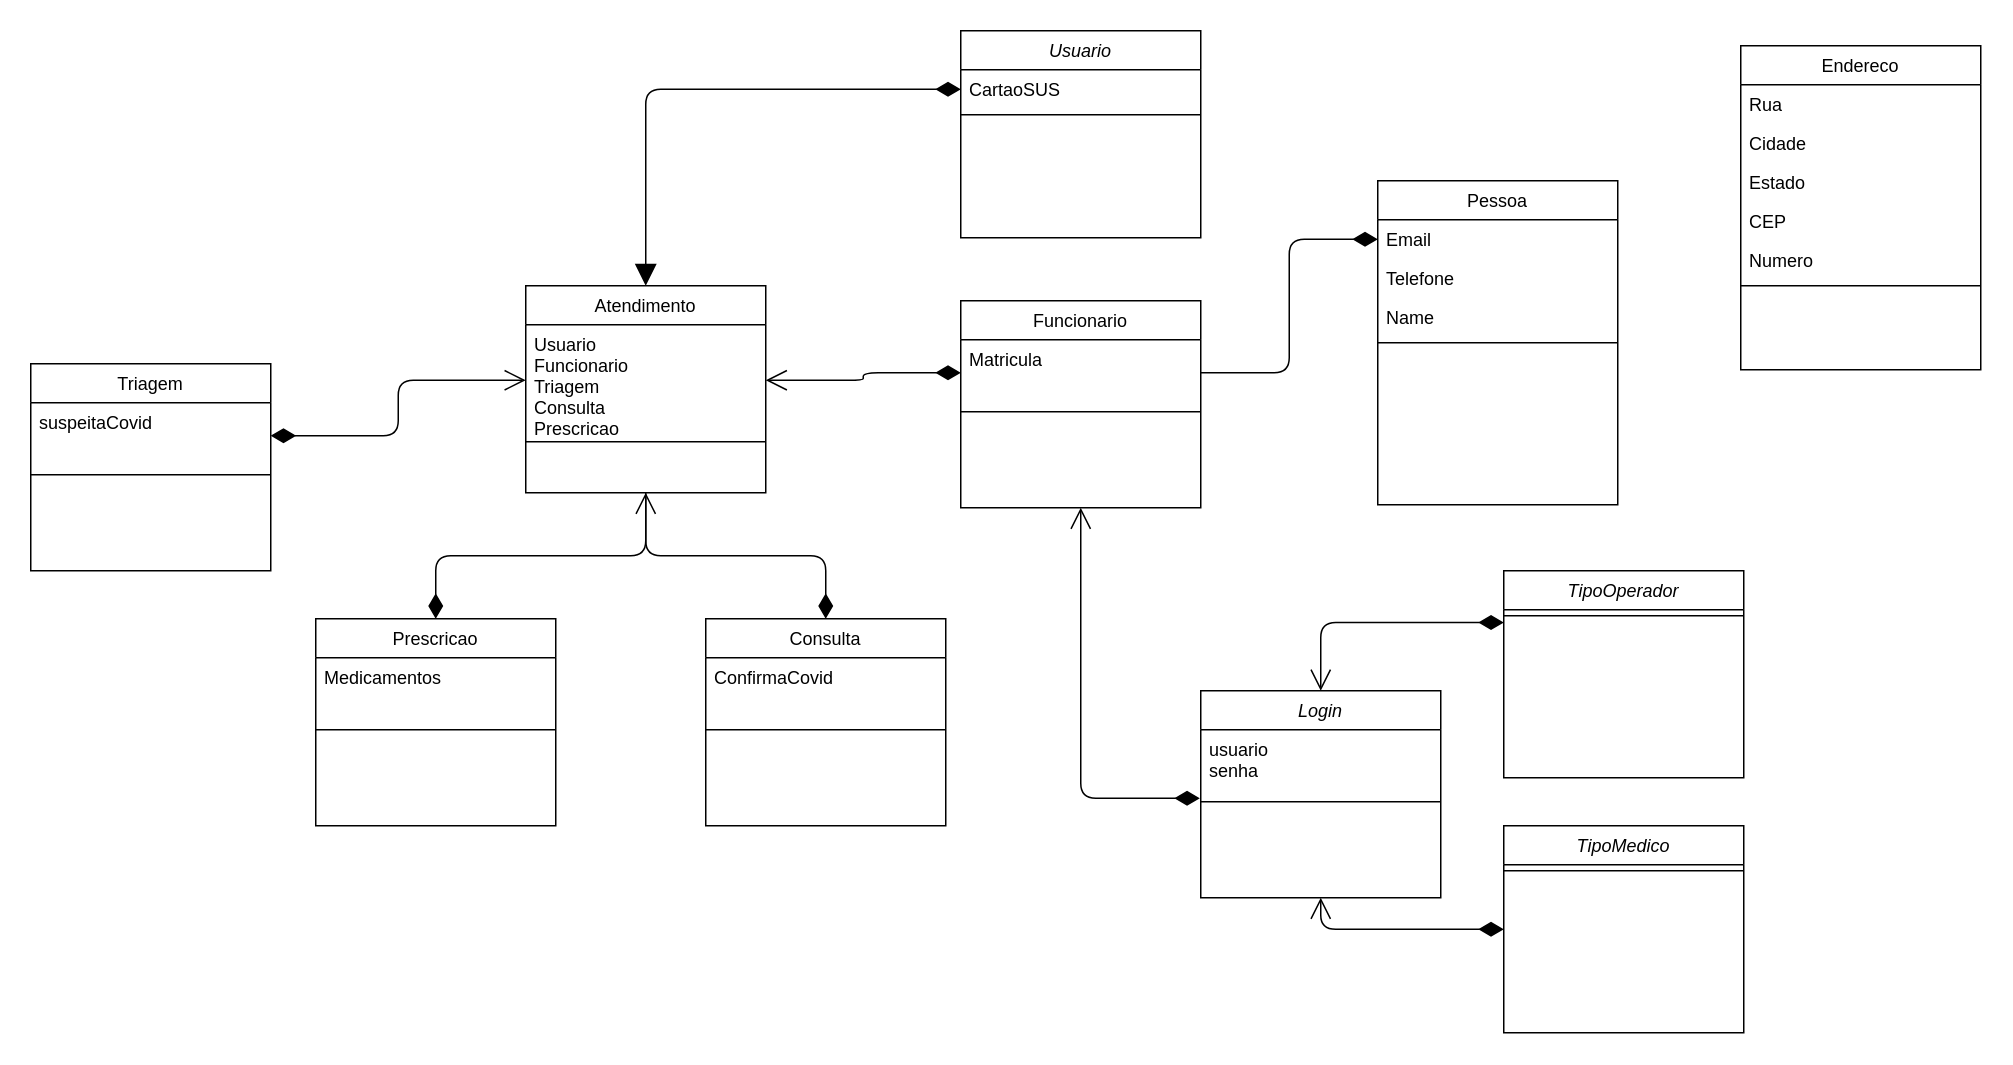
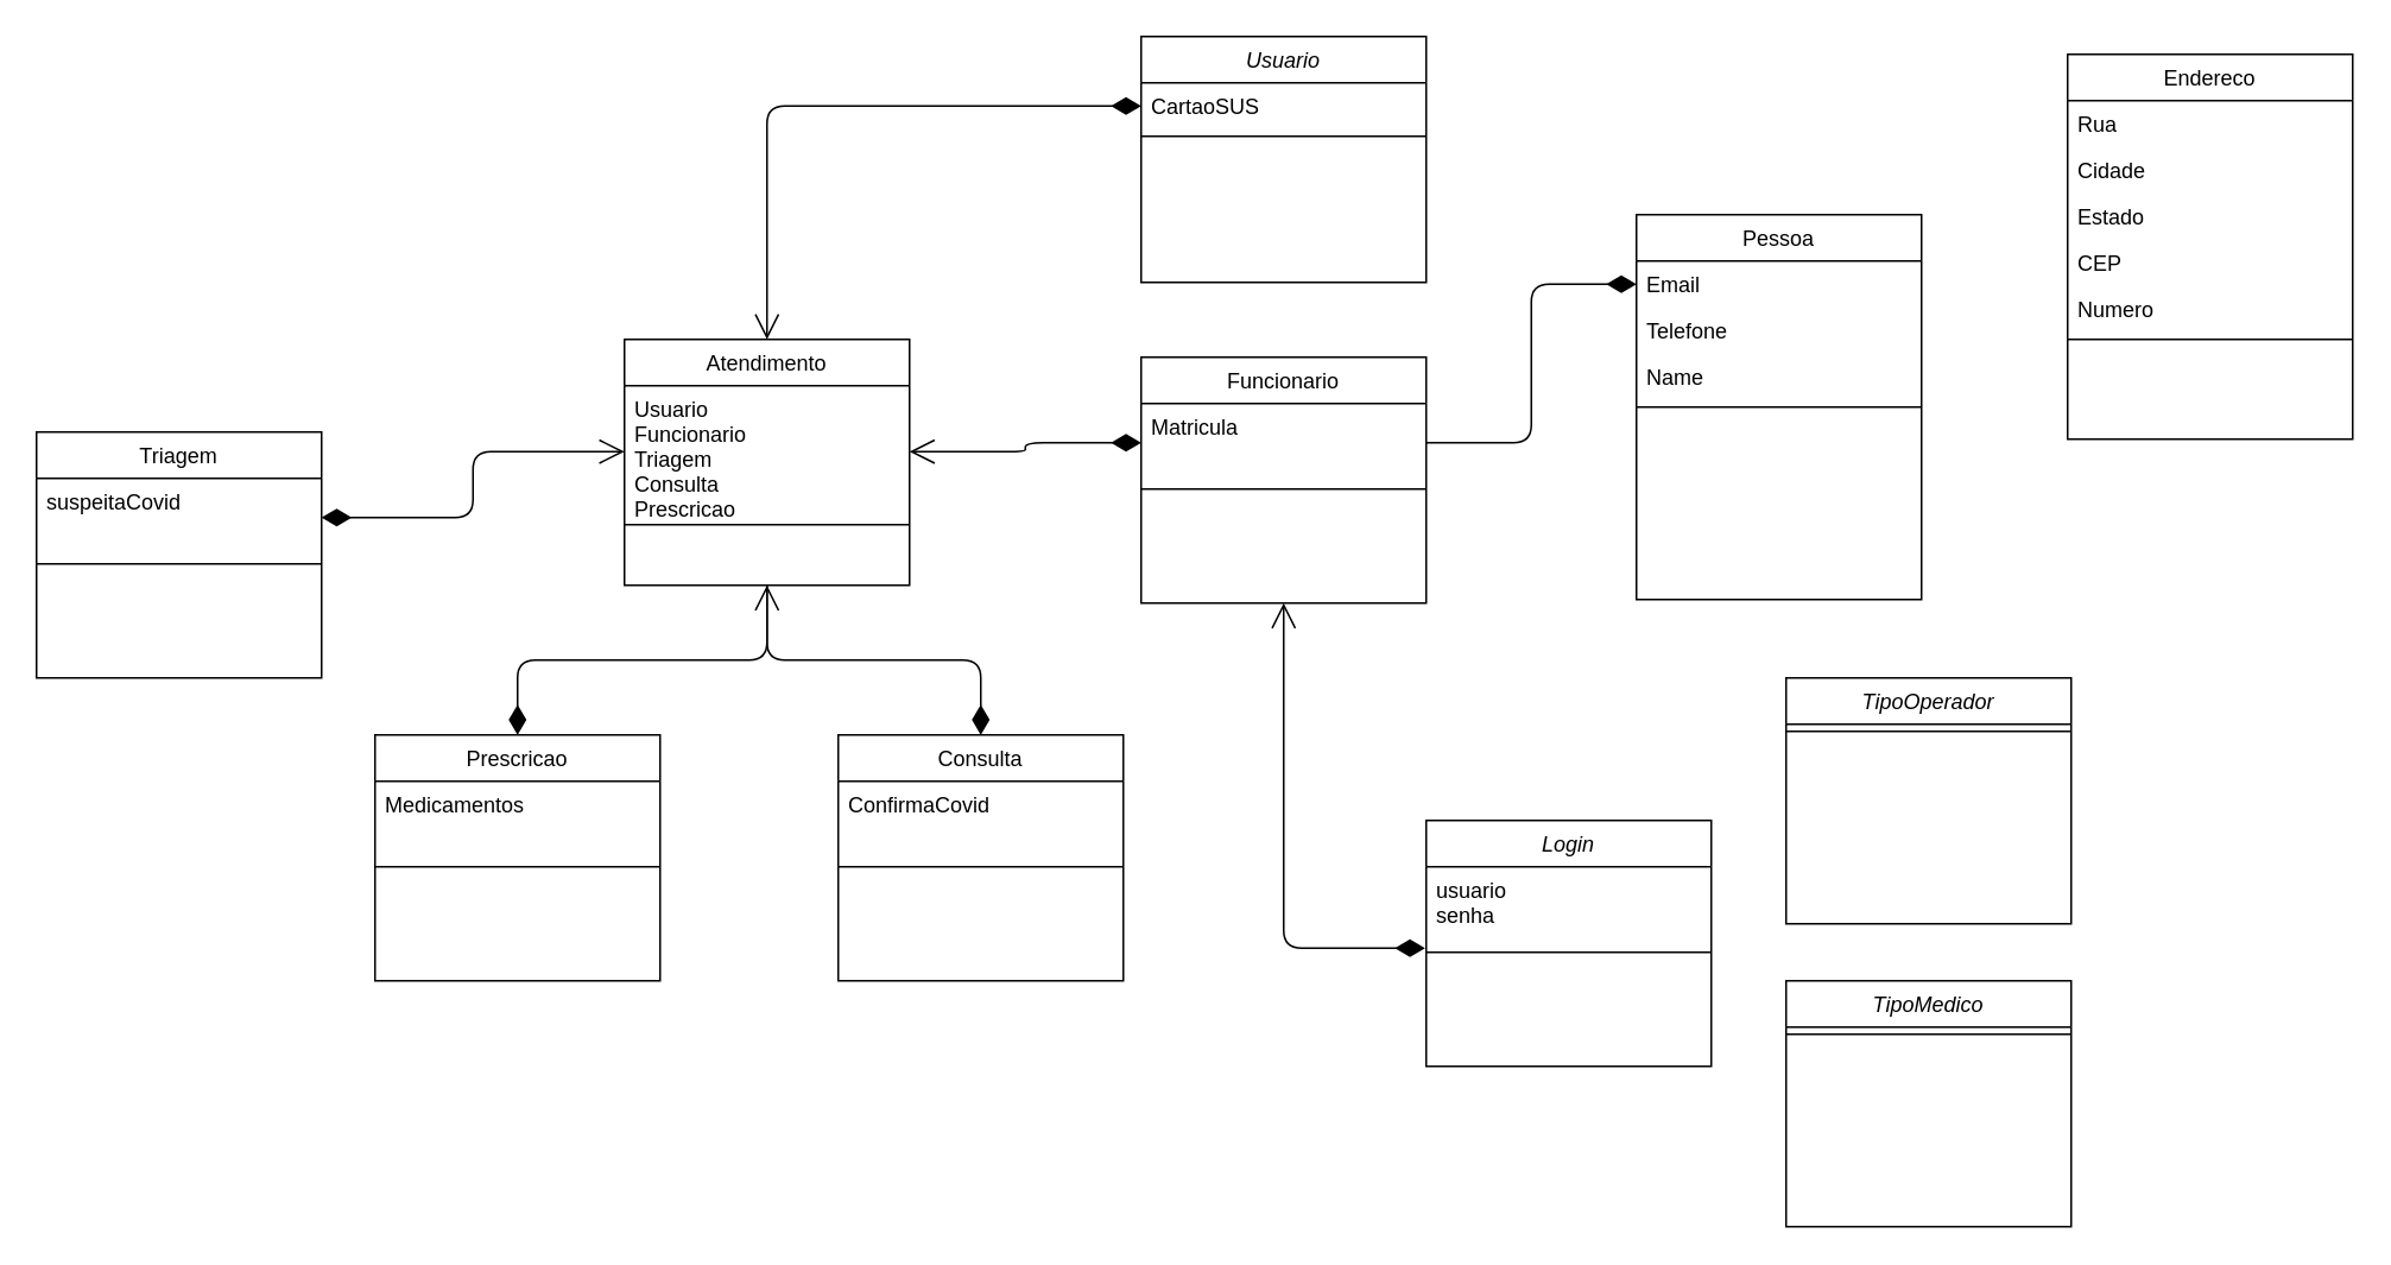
  <mxCell id="0" />
  <mxCell id="1" parent="0" />
  <mxCell id="2" value="Pessoa" style="swimlane;fontStyle=0;align=center;verticalAlign=top;childLayout=stackLayout;horizontal=1;startSize=26;horizontalStack=0;resizeParent=1;resizeLast=0;collapsible=1;marginBottom=0;rounded=0;shadow=0;strokeWidth=1;" parent="1" vertex="1"><mxGeometry x="918" y="120" width="160" height="216" as="geometry"><mxRectangle x="550" y="140" width="160" height="26" as="alternateBounds" /></mxGeometry></mxCell>
  <mxCell id="3" value="Email" style="text;align=left;verticalAlign=top;spacingLeft=4;spacingRight=4;overflow=hidden;rotatable=0;points=[[0,0.5],[1,0.5]];portConstraint=eastwest;rounded=0;shadow=0;html=0;" vertex="1" parent="2"><mxGeometry y="26" width="160" height="26" as="geometry" /></mxCell>
  <mxCell id="4" value="Telefone" style="text;align=left;verticalAlign=top;spacingLeft=4;spacingRight=4;overflow=hidden;rotatable=0;points=[[0,0.5],[1,0.5]];portConstraint=eastwest;rounded=0;shadow=0;html=0;" vertex="1" parent="2"><mxGeometry y="52" width="160" height="26" as="geometry" /></mxCell>
  <mxCell id="5" value="Name" style="text;align=left;verticalAlign=top;spacingLeft=4;spacingRight=4;overflow=hidden;rotatable=0;points=[[0,0.5],[1,0.5]];portConstraint=eastwest;" vertex="1" parent="2"><mxGeometry y="78" width="160" height="26" as="geometry" /></mxCell>
  <mxCell id="6" value="" style="line;html=1;strokeWidth=1;align=left;verticalAlign=middle;spacingTop=-1;spacingLeft=3;spacingRight=3;rotatable=0;labelPosition=right;points=[];portConstraint=eastwest;" parent="2" vertex="1"><mxGeometry y="104" width="160" height="8" as="geometry" /></mxCell>
  <mxCell id="7" value="Usuario" style="swimlane;fontStyle=2;align=center;verticalAlign=top;childLayout=stackLayout;horizontal=1;startSize=26;horizontalStack=0;resizeParent=1;resizeLast=0;collapsible=1;marginBottom=0;rounded=0;shadow=0;strokeWidth=1;" parent="1" vertex="1"><mxGeometry x="640" y="20" width="160" height="138" as="geometry"><mxRectangle x="230" y="140" width="160" height="26" as="alternateBounds" /></mxGeometry></mxCell>
  <mxCell id="8" value="CartaoSUS" style="text;align=left;verticalAlign=top;spacingLeft=4;spacingRight=4;overflow=hidden;rotatable=0;points=[[0,0.5],[1,0.5]];portConstraint=eastwest;" parent="7" vertex="1"><mxGeometry y="26" width="160" height="26" as="geometry" /></mxCell>
  <mxCell id="9" value="" style="line;html=1;strokeWidth=1;align=left;verticalAlign=middle;spacingTop=-1;spacingLeft=3;spacingRight=3;rotatable=0;labelPosition=right;points=[];portConstraint=eastwest;" parent="7" vertex="1"><mxGeometry y="52" width="160" height="8" as="geometry" /></mxCell>
  <mxCell id="10" value="Funcionario" style="swimlane;fontStyle=0;align=center;verticalAlign=top;childLayout=stackLayout;horizontal=1;startSize=26;horizontalStack=0;resizeParent=1;resizeLast=0;collapsible=1;marginBottom=0;rounded=0;shadow=0;strokeWidth=1;" parent="1" vertex="1"><mxGeometry x="640" y="200" width="160" height="138" as="geometry"><mxRectangle x="130" y="380" width="160" height="26" as="alternateBounds" /></mxGeometry></mxCell>
  <mxCell id="11" value="Matricula" style="text;align=left;verticalAlign=top;spacingLeft=4;spacingRight=4;overflow=hidden;rotatable=0;points=[[0,0.5],[1,0.5]];portConstraint=eastwest;" parent="10" vertex="1"><mxGeometry y="26" width="160" height="44" as="geometry" /></mxCell>
  <mxCell id="12" value="" style="line;html=1;strokeWidth=1;align=left;verticalAlign=middle;spacingTop=-1;spacingLeft=3;spacingRight=3;rotatable=0;labelPosition=right;points=[];portConstraint=eastwest;" parent="10" vertex="1"><mxGeometry y="70" width="160" height="8" as="geometry" /></mxCell>
  <mxCell id="13" value="" style="endArrow=none;html=1;endSize=12;startArrow=diamondThin;startSize=14;startFill=1;edgeStyle=orthogonalEdgeStyle;align=left;verticalAlign=bottom;entryX=1;entryY=0.5;entryDx=0;entryDy=0;exitX=0;exitY=0.5;exitDx=0;exitDy=0;" edge="1" parent="1" source="3" target="11"><mxGeometry x="-1" y="3" relative="1" as="geometry"><mxPoint x="860" y="170" as="sourcePoint" /><mxPoint x="811.28" y="45.042" as="targetPoint" /></mxGeometry></mxCell>
  <mxCell id="14" value="" style="endArrow=open;html=1;endSize=12;startArrow=diamondThin;startSize=14;startFill=1;edgeStyle=orthogonalEdgeStyle;align=left;verticalAlign=bottom;entryX=1;entryY=0.5;entryDx=0;entryDy=0;exitX=0;exitY=0.5;exitDx=0;exitDy=0;" edge="1" parent="1" source="11" target="22"><mxGeometry x="-1" y="3" relative="1" as="geometry"><mxPoint x="928" y="169" as="sourcePoint" /><mxPoint x="810" y="258" as="targetPoint" /></mxGeometry></mxCell>
- <mxCell id="15" value="" style="endArrow=block;html=1;endSize=12;startArrow=diamondThin;startSize=14;startFill=1;edgeStyle=orthogonalEdgeStyle;align=left;verticalAlign=bottom;entryX=0.5;entryY=0;entryDx=0;entryDy=0;exitX=0;exitY=0.5;exitDx=0;exitDy=0;" edge="1" parent="1" source="8" target="21"><mxGeometry x="-1" y="3" relative="1" as="geometry"><mxPoint x="650" y="258" as="sourcePoint" /><mxPoint x="580" y="533" as="targetPoint" /></mxGeometry></mxCell>
- <mxCell id="16" value="" style="endArrow=open;html=1;endSize=12;startArrow=diamondThin;startSize=14;startFill=1;edgeStyle=orthogonalEdgeStyle;align=left;verticalAlign=bottom;entryX=0.5;entryY=0;entryDx=0;entryDy=0;exitX=0;exitY=0.25;exitDx=0;exitDy=0;" edge="1" parent="1" source="33" target="37"><mxGeometry x="-1" y="3" relative="1" as="geometry"><mxPoint x="810" y="518" as="sourcePoint" /><mxPoint x="692" y="313.5" as="targetPoint" /></mxGeometry></mxCell>
- <mxCell id="17" value="" style="endArrow=open;html=1;endSize=12;startArrow=diamondThin;startSize=14;startFill=1;edgeStyle=orthogonalEdgeStyle;align=left;verticalAlign=bottom;entryX=0.5;entryY=1;entryDx=0;entryDy=0;exitX=0;exitY=0.5;exitDx=0;exitDy=0;" edge="1" parent="1" source="35" target="37"><mxGeometry x="-1" y="3" relative="1" as="geometry"><mxPoint x="1012" y="424.5" as="sourcePoint" /><mxPoint x="890" y="470" as="targetPoint" /></mxGeometry></mxCell>
+ <mxCell id="15" value="" style="endArrow=open;html=1;endSize=12;startArrow=diamondThin;startSize=14;startFill=1;edgeStyle=orthogonalEdgeStyle;align=left;verticalAlign=bottom;entryX=0.5;entryY=0;entryDx=0;entryDy=0;exitX=0;exitY=0.5;exitDx=0;exitDy=0;" edge="1" parent="1" source="8" target="21"><mxGeometry x="-1" y="3" relative="1" as="geometry"><mxPoint x="650" y="258" as="sourcePoint" /><mxPoint x="580" y="533" as="targetPoint" /></mxGeometry></mxCell>
  <mxCell id="18" value="" style="endArrow=none;html=1;endSize=12;startArrow=diamondThin;startSize=14;startFill=1;edgeStyle=orthogonalEdgeStyle;align=left;verticalAlign=bottom;entryX=0.5;entryY=1;entryDx=0;entryDy=0;exitX=0.5;exitY=0;exitDx=0;exitDy=0;" edge="1" parent="1" source="27" target="21"><mxGeometry x="-1" y="3" relative="1" as="geometry"><mxPoint x="650" y="258" as="sourcePoint" /><mxPoint x="580" y="533" as="targetPoint" /></mxGeometry></mxCell>
  <mxCell id="19" value="" style="endArrow=open;html=1;endSize=12;startArrow=diamondThin;startSize=14;startFill=1;edgeStyle=orthogonalEdgeStyle;align=left;verticalAlign=bottom;entryX=0.5;entryY=1;entryDx=0;entryDy=0;exitX=0.5;exitY=0;exitDx=0;exitDy=0;" edge="1" parent="1" source="24" target="21"><mxGeometry x="-1" y="3" relative="1" as="geometry"><mxPoint x="620" y="720" as="sourcePoint" /><mxPoint x="500" y="608" as="targetPoint" /></mxGeometry></mxCell>
  <mxCell id="20" value="" style="endArrow=open;html=1;endSize=12;startArrow=diamondThin;startSize=14;startFill=1;edgeStyle=orthogonalEdgeStyle;align=left;verticalAlign=bottom;entryX=0;entryY=0.5;entryDx=0;entryDy=0;exitX=1;exitY=0.5;exitDx=0;exitDy=0;" edge="1" parent="1" source="31" target="22"><mxGeometry x="-1" y="3" relative="1" as="geometry"><mxPoint x="620" y="720" as="sourcePoint" /><mxPoint x="500" y="608" as="targetPoint" /></mxGeometry></mxCell>
  <mxCell id="21" value="Atendimento" style="swimlane;fontStyle=0;align=center;verticalAlign=top;childLayout=stackLayout;horizontal=1;startSize=26;horizontalStack=0;resizeParent=1;resizeLast=0;collapsible=1;marginBottom=0;rounded=0;shadow=0;strokeWidth=1;" vertex="1" parent="1"><mxGeometry x="350" y="190" width="160" height="138" as="geometry"><mxRectangle x="130" y="380" width="160" height="26" as="alternateBounds" /></mxGeometry></mxCell>
  <mxCell id="22" value="Usuario&#10;Funcionario&#10;Triagem&#10;Consulta&#10;Prescricao" style="text;align=left;verticalAlign=top;spacingLeft=4;spacingRight=4;overflow=hidden;rotatable=0;points=[[0,0.5],[1,0.5]];portConstraint=eastwest;" vertex="1" parent="21"><mxGeometry y="26" width="160" height="74" as="geometry" /></mxCell>
  <mxCell id="23" value="" style="line;html=1;strokeWidth=1;align=left;verticalAlign=middle;spacingTop=-1;spacingLeft=3;spacingRight=3;rotatable=0;labelPosition=right;points=[];portConstraint=eastwest;" vertex="1" parent="21"><mxGeometry y="100" width="160" height="8" as="geometry" /></mxCell>
  <mxCell id="24" value="Prescricao" style="swimlane;fontStyle=0;align=center;verticalAlign=top;childLayout=stackLayout;horizontal=1;startSize=26;horizontalStack=0;resizeParent=1;resizeLast=0;collapsible=1;marginBottom=0;rounded=0;shadow=0;strokeWidth=1;" vertex="1" parent="1"><mxGeometry x="210" y="412" width="160" height="138" as="geometry"><mxRectangle x="130" y="380" width="160" height="26" as="alternateBounds" /></mxGeometry></mxCell>
  <mxCell id="25" value="Medicamentos" style="text;align=left;verticalAlign=top;spacingLeft=4;spacingRight=4;overflow=hidden;rotatable=0;points=[[0,0.5],[1,0.5]];portConstraint=eastwest;" vertex="1" parent="24"><mxGeometry y="26" width="160" height="44" as="geometry" /></mxCell>
  <mxCell id="26" value="" style="line;html=1;strokeWidth=1;align=left;verticalAlign=middle;spacingTop=-1;spacingLeft=3;spacingRight=3;rotatable=0;labelPosition=right;points=[];portConstraint=eastwest;" vertex="1" parent="24"><mxGeometry y="70" width="160" height="8" as="geometry" /></mxCell>
  <mxCell id="27" value="Consulta" style="swimlane;fontStyle=0;align=center;verticalAlign=top;childLayout=stackLayout;horizontal=1;startSize=26;horizontalStack=0;resizeParent=1;resizeLast=0;collapsible=1;marginBottom=0;rounded=0;shadow=0;strokeWidth=1;" vertex="1" parent="1"><mxGeometry x="470" y="412" width="160" height="138" as="geometry"><mxRectangle x="130" y="380" width="160" height="26" as="alternateBounds" /></mxGeometry></mxCell>
  <mxCell id="28" value="ConfirmaCovid" style="text;align=left;verticalAlign=top;spacingLeft=4;spacingRight=4;overflow=hidden;rotatable=0;points=[[0,0.5],[1,0.5]];portConstraint=eastwest;" vertex="1" parent="27"><mxGeometry y="26" width="160" height="44" as="geometry" /></mxCell>
  <mxCell id="29" value="" style="line;html=1;strokeWidth=1;align=left;verticalAlign=middle;spacingTop=-1;spacingLeft=3;spacingRight=3;rotatable=0;labelPosition=right;points=[];portConstraint=eastwest;" vertex="1" parent="27"><mxGeometry y="70" width="160" height="8" as="geometry" /></mxCell>
  <mxCell id="30" value="Triagem" style="swimlane;fontStyle=0;align=center;verticalAlign=top;childLayout=stackLayout;horizontal=1;startSize=26;horizontalStack=0;resizeParent=1;resizeLast=0;collapsible=1;marginBottom=0;rounded=0;shadow=0;strokeWidth=1;" vertex="1" parent="1"><mxGeometry x="20" y="242" width="160" height="138" as="geometry"><mxRectangle x="130" y="380" width="160" height="26" as="alternateBounds" /></mxGeometry></mxCell>
  <mxCell id="31" value="suspeitaCovid" style="text;align=left;verticalAlign=top;spacingLeft=4;spacingRight=4;overflow=hidden;rotatable=0;points=[[0,0.5],[1,0.5]];portConstraint=eastwest;" vertex="1" parent="30"><mxGeometry y="26" width="160" height="44" as="geometry" /></mxCell>
  <mxCell id="32" value="" style="line;html=1;strokeWidth=1;align=left;verticalAlign=middle;spacingTop=-1;spacingLeft=3;spacingRight=3;rotatable=0;labelPosition=right;points=[];portConstraint=eastwest;" vertex="1" parent="30"><mxGeometry y="70" width="160" height="8" as="geometry" /></mxCell>
  <mxCell id="33" value="TipoOperador" style="swimlane;fontStyle=2;align=center;verticalAlign=top;childLayout=stackLayout;horizontal=1;startSize=26;horizontalStack=0;resizeParent=1;resizeLast=0;collapsible=1;marginBottom=0;rounded=0;shadow=0;strokeWidth=1;" vertex="1" parent="1"><mxGeometry x="1002" y="380" width="160" height="138" as="geometry"><mxRectangle x="230" y="140" width="160" height="26" as="alternateBounds" /></mxGeometry></mxCell>
  <mxCell id="34" value="" style="line;html=1;strokeWidth=1;align=left;verticalAlign=middle;spacingTop=-1;spacingLeft=3;spacingRight=3;rotatable=0;labelPosition=right;points=[];portConstraint=eastwest;" vertex="1" parent="33"><mxGeometry y="26" width="160" height="8" as="geometry" /></mxCell>
  <mxCell id="35" value="TipoMedico" style="swimlane;fontStyle=2;align=center;verticalAlign=top;childLayout=stackLayout;horizontal=1;startSize=26;horizontalStack=0;resizeParent=1;resizeLast=0;collapsible=1;marginBottom=0;rounded=0;shadow=0;strokeWidth=1;" vertex="1" parent="1"><mxGeometry x="1002" y="550" width="160" height="138" as="geometry"><mxRectangle x="230" y="140" width="160" height="26" as="alternateBounds" /></mxGeometry></mxCell>
  <mxCell id="36" value="" style="line;html=1;strokeWidth=1;align=left;verticalAlign=middle;spacingTop=-1;spacingLeft=3;spacingRight=3;rotatable=0;labelPosition=right;points=[];portConstraint=eastwest;" vertex="1" parent="35"><mxGeometry y="26" width="160" height="8" as="geometry" /></mxCell>
  <mxCell id="37" value="Login" style="swimlane;fontStyle=2;align=center;verticalAlign=top;childLayout=stackLayout;horizontal=1;startSize=26;horizontalStack=0;resizeParent=1;resizeLast=0;collapsible=1;marginBottom=0;rounded=0;shadow=0;strokeWidth=1;" vertex="1" parent="1"><mxGeometry x="800" y="460" width="160" height="138" as="geometry"><mxRectangle x="230" y="140" width="160" height="26" as="alternateBounds" /></mxGeometry></mxCell>
  <mxCell id="38" value="usuario&#10;senha" style="text;align=left;verticalAlign=top;spacingLeft=4;spacingRight=4;overflow=hidden;rotatable=0;points=[[0,0.5],[1,0.5]];portConstraint=eastwest;" vertex="1" parent="37"><mxGeometry y="26" width="160" height="44" as="geometry" /></mxCell>
  <mxCell id="39" value="" style="line;html=1;strokeWidth=1;align=left;verticalAlign=middle;spacingTop=-1;spacingLeft=3;spacingRight=3;rotatable=0;labelPosition=right;points=[];portConstraint=eastwest;" vertex="1" parent="37"><mxGeometry y="70" width="160" height="8" as="geometry" /></mxCell>
  <mxCell id="40" value="" style="endArrow=open;html=1;endSize=12;startArrow=diamondThin;startSize=14;startFill=1;edgeStyle=orthogonalEdgeStyle;align=left;verticalAlign=bottom;entryX=0.5;entryY=1;entryDx=0;entryDy=0;exitX=-0.004;exitY=0.208;exitDx=0;exitDy=0;exitPerimeter=0;" edge="1" parent="1" source="39" target="10"><mxGeometry x="-1" y="3" relative="1" as="geometry"><mxPoint x="928" y="169" as="sourcePoint" /><mxPoint x="810" y="258" as="targetPoint" /></mxGeometry></mxCell>
  <mxCell id="41" value="Endereco" style="swimlane;fontStyle=0;align=center;verticalAlign=top;childLayout=stackLayout;horizontal=1;startSize=26;horizontalStack=0;resizeParent=1;resizeLast=0;collapsible=1;marginBottom=0;rounded=0;shadow=0;strokeWidth=1;" vertex="1" parent="1"><mxGeometry x="1160" y="30" width="160" height="216" as="geometry"><mxRectangle x="550" y="140" width="160" height="26" as="alternateBounds" /></mxGeometry></mxCell>
  <mxCell id="42" value="Rua" style="text;align=left;verticalAlign=top;spacingLeft=4;spacingRight=4;overflow=hidden;rotatable=0;points=[[0,0.5],[1,0.5]];portConstraint=eastwest;" vertex="1" parent="41"><mxGeometry y="26" width="160" height="26" as="geometry" /></mxCell>
  <mxCell id="43" value="Cidade" style="text;align=left;verticalAlign=top;spacingLeft=4;spacingRight=4;overflow=hidden;rotatable=0;points=[[0,0.5],[1,0.5]];portConstraint=eastwest;rounded=0;shadow=0;html=0;" vertex="1" parent="41"><mxGeometry y="52" width="160" height="26" as="geometry" /></mxCell>
  <mxCell id="44" value="Estado" style="text;align=left;verticalAlign=top;spacingLeft=4;spacingRight=4;overflow=hidden;rotatable=0;points=[[0,0.5],[1,0.5]];portConstraint=eastwest;rounded=0;shadow=0;html=0;" vertex="1" parent="41"><mxGeometry y="78" width="160" height="26" as="geometry" /></mxCell>
  <mxCell id="45" value="CEP" style="text;align=left;verticalAlign=top;spacingLeft=4;spacingRight=4;overflow=hidden;rotatable=0;points=[[0,0.5],[1,0.5]];portConstraint=eastwest;rounded=0;shadow=0;html=0;" vertex="1" parent="41"><mxGeometry y="104" width="160" height="26" as="geometry" /></mxCell>
  <mxCell id="46" value="Numero" style="text;align=left;verticalAlign=top;spacingLeft=4;spacingRight=4;overflow=hidden;rotatable=0;points=[[0,0.5],[1,0.5]];portConstraint=eastwest;rounded=0;shadow=0;html=0;" vertex="1" parent="41"><mxGeometry y="130" width="160" height="26" as="geometry" /></mxCell>
  <mxCell id="47" value="" style="line;html=1;strokeWidth=1;align=left;verticalAlign=middle;spacingTop=-1;spacingLeft=3;spacingRight=3;rotatable=0;labelPosition=right;points=[];portConstraint=eastwest;" vertex="1" parent="41"><mxGeometry y="156" width="160" height="8" as="geometry" /></mxCell>
